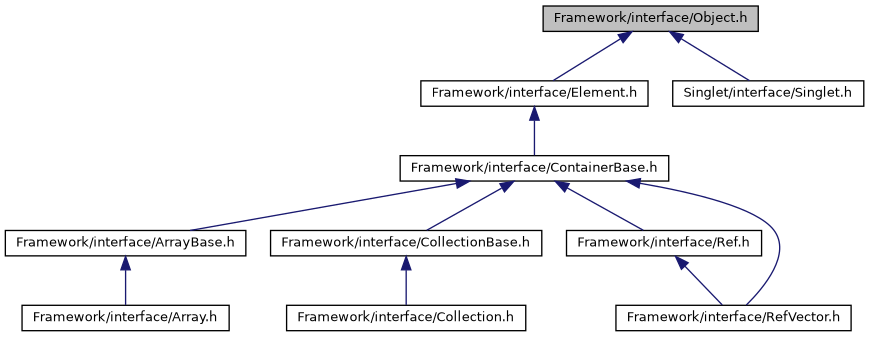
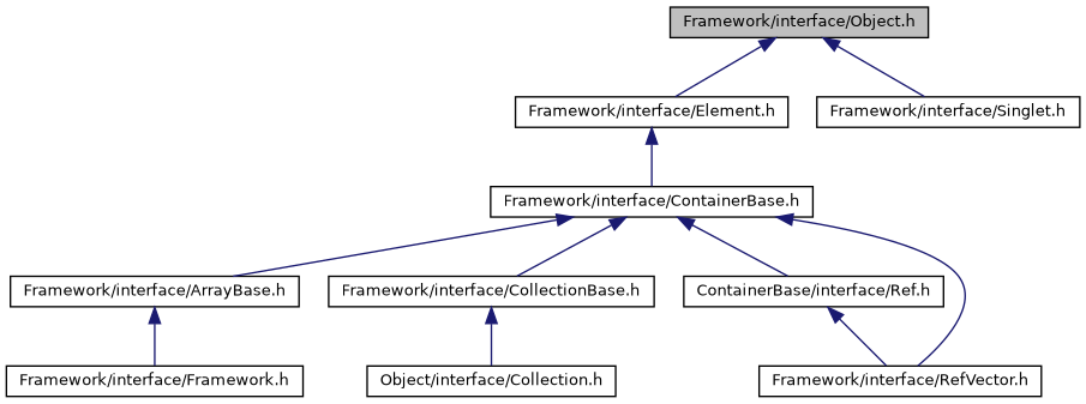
  digraph {
    node [color=black fillcolor=white fontname=Helvetica fontsize=10 shape=record style=filled]
    edge [color=midnightblue dir=back fontname=Helvetica fontsize=10 labelfontname=Helvetica labelfontsize=10 style=solid]
    n1 [fillcolor=grey75 fontcolor=black height=0.2 label="Framework/interface/Object.h" width=0.4]
    n2 [height=0.2 label="Framework/interface/Element.h" width=0.4]
-   n3 [height=0.2 label="Singlet/interface/Singlet.h" width=0.4]
+   n3 [height=0.2 label="Framework/interface/Singlet.h" width=0.4]
    n4 [height=0.2 label="Framework/interface/ContainerBase.h" width=0.4]
    n5 [height=0.2 label="Framework/interface/ArrayBase.h" width=0.4]
    n6 [height=0.2 label="Framework/interface/CollectionBase.h" width=0.4]
-   n7 [height=0.2 label="Framework/interface/Ref.h" width=0.4]
+   n7 [height=0.2 label="ContainerBase/interface/Ref.h" width=0.4]
    n8 [height=0.2 label="Framework/interface/RefVector.h" width=0.4]
-   n9 [height=0.2 label="Framework/interface/Array.h" width=0.4]
-   n10 [height=0.2 label="Framework/interface/Collection.h" width=0.4]
+   n9 [height=0.2 label="Framework/interface/Framework.h" width=0.4]
+   n10 [height=0.2 label="Object/interface/Collection.h" width=0.4]
    n1 -> n2
    n1 -> n3
    n2 -> n4
    n4 -> n5
    n4 -> n6
    n4 -> n7
    n4 -> n8
    n5 -> n9
    n6 -> n10
    n7 -> n8
  }
